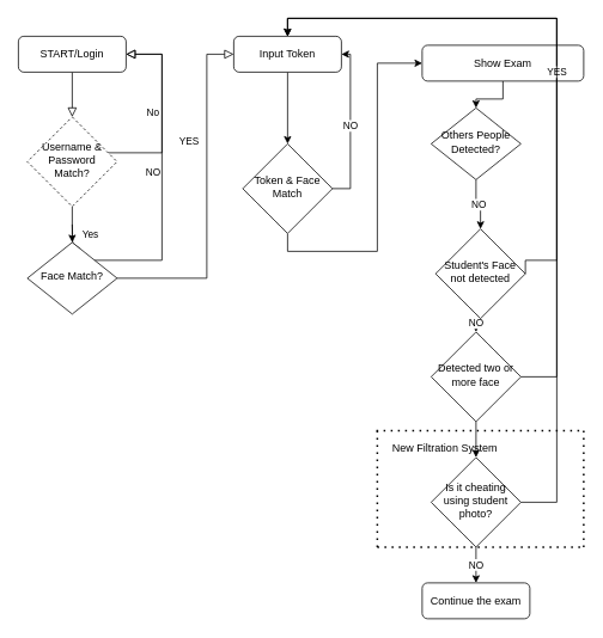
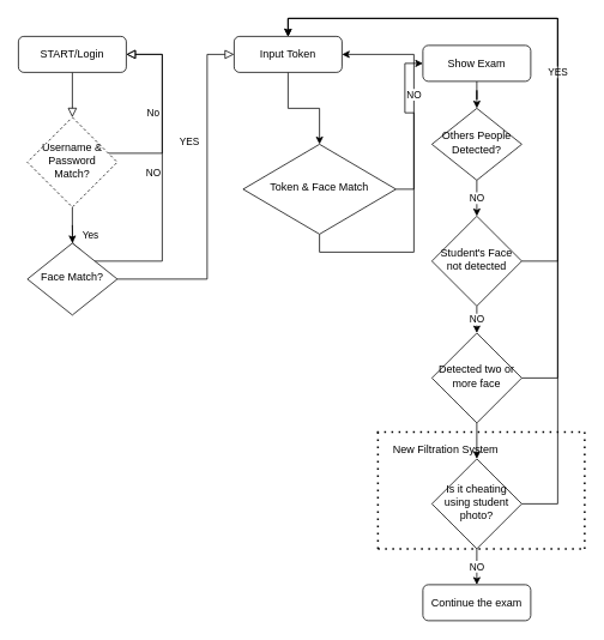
  <mxCell id="0" />
  <mxCell id="1" parent="0" />
  <mxCell id="2" value="" style="rounded=0;html=1;jettySize=auto;orthogonalLoop=1;fontSize=11;endArrow=block;endFill=0;endSize=8;strokeWidth=1;shadow=0;labelBackgroundColor=none;edgeStyle=orthogonalEdgeStyle;" parent="1" source="3" target="7" edge="1"><mxGeometry relative="1" as="geometry" /></mxCell>
  <mxCell id="3" value="START/Login" style="rounded=1;whiteSpace=wrap;html=1;fontSize=12;glass=0;strokeWidth=1;shadow=0;" parent="1" vertex="1"><mxGeometry x="20" y="40" width="120" height="40" as="geometry" /></mxCell>
  <mxCell id="4" value="Yes" style="rounded=0;html=1;jettySize=auto;orthogonalLoop=1;fontSize=11;endArrow=block;endFill=0;endSize=8;strokeWidth=1;shadow=0;labelBackgroundColor=none;edgeStyle=orthogonalEdgeStyle;" parent="1" target="10" edge="1"><mxGeometry y="20" relative="1" as="geometry"><mxPoint as="offset" /><mxPoint x="80" y="250" as="sourcePoint" /></mxGeometry></mxCell>
  <mxCell id="5" value="No" style="edgeStyle=orthogonalEdgeStyle;rounded=0;html=1;jettySize=auto;orthogonalLoop=1;fontSize=11;endArrow=block;endFill=0;endSize=8;strokeWidth=1;shadow=0;labelBackgroundColor=none;" parent="1" source="7" edge="1"><mxGeometry y="10" relative="1" as="geometry"><mxPoint as="offset" /><mxPoint x="140" y="60" as="targetPoint" /><Array as="points"><mxPoint x="180" y="170" /><mxPoint x="180" y="60" /></Array></mxGeometry></mxCell>
  <mxCell id="6" value="" style="edgeStyle=orthogonalEdgeStyle;rounded=0;orthogonalLoop=1;jettySize=auto;html=1;" parent="1" source="7" target="10" edge="1"><mxGeometry relative="1" as="geometry" /></mxCell>
  <mxCell id="7" value="Username &amp;amp; Password Match?" style="rhombus;whiteSpace=wrap;html=1;shadow=0;fontFamily=Helvetica;fontSize=12;align=center;strokeWidth=1;spacing=6;spacingTop=-4;dashed=1;" parent="1" vertex="1"><mxGeometry x="30" y="130" width="100" height="100" as="geometry" /></mxCell>
  <mxCell id="8" value="YES" style="rounded=0;html=1;jettySize=auto;orthogonalLoop=1;fontSize=11;endArrow=block;endFill=0;endSize=8;strokeWidth=1;shadow=0;labelBackgroundColor=none;edgeStyle=orthogonalEdgeStyle;" parent="1" source="10" target="12" edge="1"><mxGeometry x="0.333" y="20" relative="1" as="geometry"><mxPoint as="offset" /><Array as="points"><mxPoint x="230" y="310" /><mxPoint x="230" y="60" /></Array></mxGeometry></mxCell>
  <mxCell id="9" value="NO" style="edgeStyle=orthogonalEdgeStyle;rounded=0;html=1;jettySize=auto;orthogonalLoop=1;fontSize=11;endArrow=block;endFill=0;endSize=8;strokeWidth=1;shadow=0;labelBackgroundColor=none;entryX=1;entryY=0.5;entryDx=0;entryDy=0;" parent="1" source="10" target="3" edge="1"><mxGeometry y="10" relative="1" as="geometry"><mxPoint as="offset" /><mxPoint x="280" y="290" as="targetPoint" /><Array as="points"><mxPoint x="180" y="290" /><mxPoint x="180" y="60" /></Array></mxGeometry></mxCell>
  <mxCell id="10" value="Face Match?" style="rhombus;whiteSpace=wrap;html=1;shadow=0;fontFamily=Helvetica;fontSize=12;align=center;strokeWidth=1;spacing=6;spacingTop=-4;" parent="1" vertex="1"><mxGeometry x="30" y="270" width="100" height="80" as="geometry" /></mxCell>
  <mxCell id="11" style="edgeStyle=orthogonalEdgeStyle;rounded=0;orthogonalLoop=1;jettySize=auto;html=1;exitX=0.5;exitY=1;exitDx=0;exitDy=0;entryX=0.5;entryY=0;entryDx=0;entryDy=0;" parent="1" source="12" target="15" edge="1"><mxGeometry relative="1" as="geometry" /></mxCell>
  <mxCell id="12" value="Input Token" style="rounded=1;whiteSpace=wrap;html=1;fontSize=12;glass=0;strokeWidth=1;shadow=0;" parent="1" vertex="1"><mxGeometry x="260" y="40" width="120" height="40" as="geometry" /></mxCell>
  <mxCell id="13" value="NO" style="edgeStyle=orthogonalEdgeStyle;rounded=0;orthogonalLoop=1;jettySize=auto;html=1;exitX=1;exitY=0.5;exitDx=0;exitDy=0;entryX=1;entryY=0.5;entryDx=0;entryDy=0;" parent="1" source="15" target="12" edge="1"><mxGeometry relative="1" as="geometry" /></mxCell>
  <mxCell id="14" style="edgeStyle=orthogonalEdgeStyle;rounded=0;orthogonalLoop=1;jettySize=auto;html=1;exitX=0.5;exitY=1;exitDx=0;exitDy=0;entryX=0;entryY=0.5;entryDx=0;entryDy=0;" parent="1" source="15" target="17" edge="1"><mxGeometry relative="1" as="geometry"><mxPoint x="470" y="110" as="targetPoint" /></mxGeometry></mxCell>
- <mxCell id="15" value="Token &amp;amp; Face Match" style="rhombus;whiteSpace=wrap;html=1;shadow=0;fontFamily=Helvetica;fontSize=12;align=center;strokeWidth=1;spacing=6;spacingTop=-4;" parent="1" vertex="1"><mxGeometry x="270" y="160" width="100" height="100" as="geometry" /></mxCell>
+ <mxCell id="15" value="Token &amp;amp; Face Match" style="rhombus;whiteSpace=wrap;html=1;shadow=0;fontFamily=Helvetica;fontSize=12;align=center;strokeWidth=1;spacing=6;spacingTop=-4;" parent="1" vertex="1"><mxGeometry x="270" y="160" width="170" height="100" as="geometry" /></mxCell>
  <mxCell id="16" style="edgeStyle=orthogonalEdgeStyle;rounded=0;orthogonalLoop=1;jettySize=auto;html=1;exitX=0.5;exitY=1;exitDx=0;exitDy=0;" parent="1" source="17" target="19" edge="1"><mxGeometry relative="1" as="geometry" /></mxCell>
- <mxCell id="17" value="Show Exam" style="rounded=1;whiteSpace=wrap;html=1;fontSize=12;glass=0;strokeWidth=1;shadow=0;" parent="1" vertex="1"><mxGeometry x="470" y="50" width="180" height="40" as="geometry" /></mxCell>
+ <mxCell id="17" value="Show Exam" style="rounded=1;whiteSpace=wrap;html=1;fontSize=12;glass=0;strokeWidth=1;shadow=0;" parent="1" vertex="1"><mxGeometry x="470" y="50" width="120" height="40" as="geometry" /></mxCell>
  <mxCell id="18" value="NO" style="edgeStyle=orthogonalEdgeStyle;rounded=0;orthogonalLoop=1;jettySize=auto;html=1;exitX=0.5;exitY=1;exitDx=0;exitDy=0;" parent="1" source="19" target="22" edge="1"><mxGeometry relative="1" as="geometry" /></mxCell>
  <mxCell id="19" value="Others People Detected?" style="rhombus;whiteSpace=wrap;html=1;shadow=0;fontFamily=Helvetica;fontSize=12;align=center;strokeWidth=1;spacing=6;spacingTop=-4;" parent="1" vertex="1"><mxGeometry x="480" y="120" width="100" height="80" as="geometry" /></mxCell>
  <mxCell id="20" value="NO" style="edgeStyle=orthogonalEdgeStyle;rounded=0;orthogonalLoop=1;jettySize=auto;html=1;exitX=0.5;exitY=1;exitDx=0;exitDy=0;entryX=0.5;entryY=0;entryDx=0;entryDy=0;" parent="1" source="22" target="25" edge="1"><mxGeometry relative="1" as="geometry" /></mxCell>
  <mxCell id="21" style="edgeStyle=orthogonalEdgeStyle;rounded=0;orthogonalLoop=1;jettySize=auto;html=1;exitX=1;exitY=0.5;exitDx=0;exitDy=0;" parent="1" source="22" edge="1"><mxGeometry relative="1" as="geometry"><mxPoint x="320" y="40" as="targetPoint" /><Array as="points"><mxPoint x="620" y="290" /><mxPoint x="620" y="20" /><mxPoint x="320" y="20" /></Array></mxGeometry></mxCell>
- <mxCell id="22" value="Student's Face not detected" style="rhombus;whiteSpace=wrap;html=1;shadow=0;fontFamily=Helvetica;fontSize=12;align=center;strokeWidth=1;spacing=6;spacingTop=-4;" parent="1" vertex="1"><mxGeometry x="485" y="255" width="100" height="100" as="geometry" /></mxCell>
+ <mxCell id="22" value="Student's Face not detected" style="rhombus;whiteSpace=wrap;html=1;shadow=0;fontFamily=Helvetica;fontSize=12;align=center;strokeWidth=1;spacing=6;spacingTop=-4;" parent="1" vertex="1"><mxGeometry x="480" y="240" width="100" height="100" as="geometry" /></mxCell>
  <mxCell id="23" value="YES" style="edgeStyle=orthogonalEdgeStyle;rounded=0;orthogonalLoop=1;jettySize=auto;html=1;exitX=1;exitY=0.5;exitDx=0;exitDy=0;entryX=0.5;entryY=0;entryDx=0;entryDy=0;" parent="1" source="25" target="12" edge="1"><mxGeometry relative="1" as="geometry"><Array as="points"><mxPoint x="620" y="420" /><mxPoint x="620" y="20" /><mxPoint x="320" y="20" /></Array></mxGeometry></mxCell>
  <mxCell id="24" style="edgeStyle=orthogonalEdgeStyle;rounded=0;orthogonalLoop=1;jettySize=auto;html=1;exitX=0.5;exitY=1;exitDx=0;exitDy=0;entryX=0.5;entryY=0;entryDx=0;entryDy=0;" edge="1" parent="1" source="25" target="28"><mxGeometry relative="1" as="geometry" /></mxCell>
  <mxCell id="25" value="Detected two or more face" style="rhombus;whiteSpace=wrap;html=1;shadow=0;fontFamily=Helvetica;fontSize=12;align=center;strokeWidth=1;spacing=6;spacingTop=-4;" parent="1" vertex="1"><mxGeometry x="480" y="370" width="100" height="100" as="geometry" /></mxCell>
  <mxCell id="26" value="NO" style="edgeStyle=orthogonalEdgeStyle;rounded=0;orthogonalLoop=1;jettySize=auto;html=1;exitX=0.5;exitY=1;exitDx=0;exitDy=0;entryX=0.5;entryY=0;entryDx=0;entryDy=0;" edge="1" parent="1" source="28" target="29"><mxGeometry relative="1" as="geometry"><mxPoint x="530" y="640" as="targetPoint" /></mxGeometry></mxCell>
  <mxCell id="27" style="edgeStyle=orthogonalEdgeStyle;rounded=0;orthogonalLoop=1;jettySize=auto;html=1;exitX=1;exitY=0.5;exitDx=0;exitDy=0;entryX=0.5;entryY=0;entryDx=0;entryDy=0;" edge="1" parent="1" source="28" target="12"><mxGeometry relative="1" as="geometry"><mxPoint x="620" y="310" as="targetPoint" /><Array as="points"><mxPoint x="620" y="560" /><mxPoint x="620" y="20" /><mxPoint x="320" y="20" /></Array></mxGeometry></mxCell>
  <mxCell id="28" value="Is it cheating using student photo?" style="rhombus;whiteSpace=wrap;html=1;shadow=0;fontFamily=Helvetica;fontSize=12;align=center;strokeWidth=1;spacing=6;spacingTop=-4;" vertex="1" parent="1"><mxGeometry x="480" y="510" width="100" height="100" as="geometry" /></mxCell>
  <mxCell id="29" value="Continue the exam" style="rounded=1;whiteSpace=wrap;html=1;fontSize=12;glass=0;strokeWidth=1;shadow=0;" vertex="1" parent="1"><mxGeometry x="470" y="650" width="120" height="40" as="geometry" /></mxCell>
  <mxCell id="30" value="" style="endArrow=none;dashed=1;html=1;dashPattern=1 3;strokeWidth=2;" edge="1" parent="1"><mxGeometry width="50" height="50" relative="1" as="geometry"><mxPoint x="419" y="480" as="sourcePoint" /><mxPoint x="649" y="480" as="targetPoint" /></mxGeometry></mxCell>
  <mxCell id="31" value="" style="endArrow=none;dashed=1;html=1;dashPattern=1 3;strokeWidth=2;" edge="1" parent="1"><mxGeometry width="50" height="50" relative="1" as="geometry"><mxPoint x="420" y="610" as="sourcePoint" /><mxPoint x="650" y="610" as="targetPoint" /></mxGeometry></mxCell>
  <mxCell id="32" value="" style="endArrow=none;dashed=1;html=1;dashPattern=1 3;strokeWidth=2;" edge="1" parent="1"><mxGeometry width="50" height="50" relative="1" as="geometry"><mxPoint x="650" y="610" as="sourcePoint" /><mxPoint x="650" y="480" as="targetPoint" /></mxGeometry></mxCell>
  <mxCell id="33" value="" style="endArrow=none;dashed=1;html=1;dashPattern=1 3;strokeWidth=2;" edge="1" parent="1"><mxGeometry width="50" height="50" relative="1" as="geometry"><mxPoint x="420" y="610" as="sourcePoint" /><mxPoint x="420" y="480" as="targetPoint" /></mxGeometry></mxCell>
  <mxCell id="34" value="New Filtration System" style="text;html=1;align=center;verticalAlign=middle;resizable=0;points=[];autosize=1;" vertex="1" parent="1"><mxGeometry x="430" y="490" width="130" height="20" as="geometry" /></mxCell>
